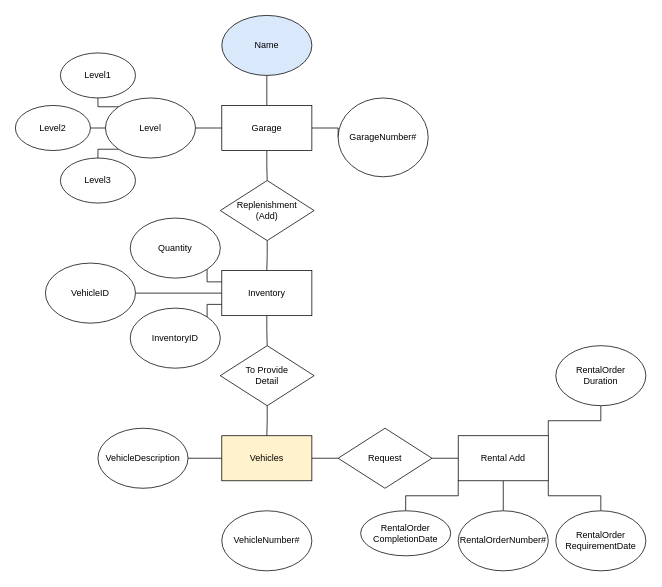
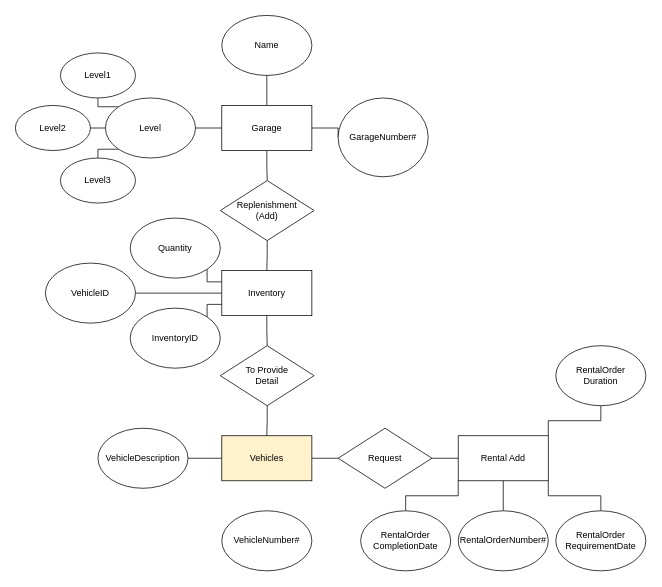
  <mxCell id="0" />
  <mxCell id="1" parent="0" />
  <mxCell id="2" style="edgeStyle=orthogonalEdgeStyle;rounded=0;orthogonalLoop=1;jettySize=auto;html=1;exitX=0;exitY=0.5;exitDx=0;exitDy=0;entryX=1;entryY=0.5;entryDx=0;entryDy=0;endArrow=none;endFill=0;" edge="1" parent="1" source="6" target="11"><mxGeometry relative="1" as="geometry" /></mxCell>
  <mxCell id="3" style="edgeStyle=orthogonalEdgeStyle;rounded=0;orthogonalLoop=1;jettySize=auto;html=1;exitX=0.5;exitY=0;exitDx=0;exitDy=0;entryX=0.5;entryY=1;entryDx=0;entryDy=0;endArrow=none;endFill=0;" edge="1" parent="1" source="6" target="7"><mxGeometry relative="1" as="geometry" /></mxCell>
  <mxCell id="4" style="edgeStyle=orthogonalEdgeStyle;rounded=0;orthogonalLoop=1;jettySize=auto;html=1;exitX=1;exitY=0.5;exitDx=0;exitDy=0;entryX=0;entryY=0.5;entryDx=0;entryDy=0;endArrow=none;endFill=0;" edge="1" parent="1" source="6" target="15"><mxGeometry relative="1" as="geometry" /></mxCell>
  <mxCell id="5" style="edgeStyle=orthogonalEdgeStyle;rounded=0;orthogonalLoop=1;jettySize=auto;html=1;exitX=0.5;exitY=1;exitDx=0;exitDy=0;entryX=0.5;entryY=0;entryDx=0;entryDy=0;endArrow=none;endFill=0;" edge="1" parent="1" source="6" target="17"><mxGeometry relative="1" as="geometry" /></mxCell>
  <mxCell id="6" value="Garage" style="rounded=0;whiteSpace=wrap;html=1;" vertex="1" parent="1"><mxGeometry x="295" y="140" width="120" height="60" as="geometry" /></mxCell>
- <mxCell id="7" value="Name" style="ellipse;whiteSpace=wrap;html=1;fillColor=#dae8fc;" vertex="1" parent="1"><mxGeometry x="295" y="20" width="120" height="80" as="geometry" /></mxCell>
+ <mxCell id="7" value="Name" style="ellipse;whiteSpace=wrap;html=1;" vertex="1" parent="1"><mxGeometry x="295" y="20" width="120" height="80" as="geometry" /></mxCell>
  <mxCell id="8" style="edgeStyle=orthogonalEdgeStyle;rounded=0;orthogonalLoop=1;jettySize=auto;html=1;exitX=0;exitY=0.5;exitDx=0;exitDy=0;entryX=1;entryY=0.5;entryDx=0;entryDy=0;endArrow=none;endFill=0;" edge="1" parent="1" source="11" target="12"><mxGeometry relative="1" as="geometry" /></mxCell>
  <mxCell id="9" style="edgeStyle=orthogonalEdgeStyle;rounded=0;orthogonalLoop=1;jettySize=auto;html=1;exitX=0;exitY=0;exitDx=0;exitDy=0;entryX=0.5;entryY=1;entryDx=0;entryDy=0;endArrow=none;endFill=0;" edge="1" parent="1" source="11" target="14"><mxGeometry relative="1" as="geometry" /></mxCell>
  <mxCell id="10" style="edgeStyle=orthogonalEdgeStyle;rounded=0;orthogonalLoop=1;jettySize=auto;html=1;exitX=0;exitY=1;exitDx=0;exitDy=0;entryX=0.5;entryY=0;entryDx=0;entryDy=0;endArrow=none;endFill=0;" edge="1" parent="1" source="11" target="13"><mxGeometry relative="1" as="geometry" /></mxCell>
  <mxCell id="11" value="Level" style="ellipse;whiteSpace=wrap;html=1;" vertex="1" parent="1"><mxGeometry x="140" y="130" width="120" height="80" as="geometry" /></mxCell>
  <mxCell id="12" value="Level2" style="ellipse;whiteSpace=wrap;html=1;" vertex="1" parent="1"><mxGeometry x="20" y="140" width="100" height="60" as="geometry" /></mxCell>
  <mxCell id="13" value="Level3" style="ellipse;whiteSpace=wrap;html=1;" vertex="1" parent="1"><mxGeometry x="80" y="210" width="100" height="60" as="geometry" /></mxCell>
  <mxCell id="14" value="Level1" style="ellipse;whiteSpace=wrap;html=1;" vertex="1" parent="1"><mxGeometry x="80" y="70" width="100" height="60" as="geometry" /></mxCell>
  <mxCell id="15" value="GarageNumber#" style="ellipse;whiteSpace=wrap;html=1;" vertex="1" parent="1"><mxGeometry x="450" y="130" width="120" height="105" as="geometry" /></mxCell>
  <mxCell id="16" style="edgeStyle=orthogonalEdgeStyle;rounded=0;orthogonalLoop=1;jettySize=auto;html=1;exitX=0.5;exitY=1;exitDx=0;exitDy=0;entryX=0.5;entryY=0;entryDx=0;entryDy=0;endArrow=none;endFill=0;" edge="1" parent="1" source="17" target="22"><mxGeometry relative="1" as="geometry" /></mxCell>
  <mxCell id="17" value="Replenishment&lt;br&gt;(Add)" style="rhombus;whiteSpace=wrap;html=1;" vertex="1" parent="1"><mxGeometry x="293" y="240" width="125" height="80" as="geometry" /></mxCell>
  <mxCell id="18" style="edgeStyle=orthogonalEdgeStyle;rounded=0;orthogonalLoop=1;jettySize=auto;html=1;exitX=0;exitY=0.5;exitDx=0;exitDy=0;entryX=1;entryY=0.5;entryDx=0;entryDy=0;endArrow=none;endFill=0;" edge="1" parent="1" source="22" target="24"><mxGeometry relative="1" as="geometry" /></mxCell>
  <mxCell id="19" style="edgeStyle=orthogonalEdgeStyle;rounded=0;orthogonalLoop=1;jettySize=auto;html=1;exitX=0;exitY=0.25;exitDx=0;exitDy=0;entryX=1;entryY=1;entryDx=0;entryDy=0;endArrow=none;endFill=0;" edge="1" parent="1" source="22" target="23"><mxGeometry relative="1" as="geometry" /></mxCell>
  <mxCell id="20" style="edgeStyle=orthogonalEdgeStyle;rounded=0;orthogonalLoop=1;jettySize=auto;html=1;exitX=0;exitY=0.75;exitDx=0;exitDy=0;entryX=1;entryY=0;entryDx=0;entryDy=0;endArrow=none;endFill=0;" edge="1" parent="1" source="22" target="25"><mxGeometry relative="1" as="geometry" /></mxCell>
  <mxCell id="21" style="edgeStyle=orthogonalEdgeStyle;rounded=0;orthogonalLoop=1;jettySize=auto;html=1;exitX=0.5;exitY=1;exitDx=0;exitDy=0;entryX=0.5;entryY=0;entryDx=0;entryDy=0;endArrow=none;endFill=0;" edge="1" parent="1" source="22" target="27"><mxGeometry relative="1" as="geometry" /></mxCell>
  <mxCell id="22" value="Inventory" style="rounded=0;whiteSpace=wrap;html=1;" vertex="1" parent="1"><mxGeometry x="295" y="360" width="120" height="60" as="geometry" /></mxCell>
  <mxCell id="23" value="Quantity" style="ellipse;whiteSpace=wrap;html=1;" vertex="1" parent="1"><mxGeometry x="173" y="290" width="120" height="80" as="geometry" /></mxCell>
  <mxCell id="24" value="VehicleID" style="ellipse;whiteSpace=wrap;html=1;" vertex="1" parent="1"><mxGeometry x="60" y="350" width="120" height="80" as="geometry" /></mxCell>
  <mxCell id="25" value="InventoryID" style="ellipse;whiteSpace=wrap;html=1;" vertex="1" parent="1"><mxGeometry x="173" y="410" width="120" height="80" as="geometry" /></mxCell>
  <mxCell id="26" style="edgeStyle=orthogonalEdgeStyle;rounded=0;orthogonalLoop=1;jettySize=auto;html=1;exitX=0.5;exitY=1;exitDx=0;exitDy=0;entryX=0.5;entryY=0;entryDx=0;entryDy=0;endArrow=none;endFill=0;" edge="1" parent="1" source="27" target="30"><mxGeometry relative="1" as="geometry" /></mxCell>
  <mxCell id="27" value="To Provide&lt;br&gt;Detail" style="rhombus;whiteSpace=wrap;html=1;" vertex="1" parent="1"><mxGeometry x="293" y="460" width="125" height="80" as="geometry" /></mxCell>
  <mxCell id="28" style="edgeStyle=orthogonalEdgeStyle;rounded=0;orthogonalLoop=1;jettySize=auto;html=1;exitX=0;exitY=0.5;exitDx=0;exitDy=0;entryX=1;entryY=0.5;entryDx=0;entryDy=0;endArrow=none;endFill=0;" edge="1" parent="1" source="30" target="31"><mxGeometry relative="1" as="geometry" /></mxCell>
  <mxCell id="29" style="edgeStyle=orthogonalEdgeStyle;rounded=0;orthogonalLoop=1;jettySize=auto;html=1;exitX=1;exitY=0.5;exitDx=0;exitDy=0;entryX=0;entryY=0.5;entryDx=0;entryDy=0;endArrow=none;endFill=0;" edge="1" parent="1" source="30" target="34"><mxGeometry relative="1" as="geometry" /></mxCell>
  <mxCell id="30" value="Vehicles" style="rounded=0;whiteSpace=wrap;html=1;fillColor=#fff2cc;" vertex="1" parent="1"><mxGeometry x="295" y="580" width="120" height="60" as="geometry" /></mxCell>
  <mxCell id="31" value="VehicleDescription" style="ellipse;whiteSpace=wrap;html=1;" vertex="1" parent="1"><mxGeometry x="130" y="570" width="120" height="80" as="geometry" /></mxCell>
  <mxCell id="32" value="VehicleNumber#" style="ellipse;whiteSpace=wrap;html=1;" vertex="1" parent="1"><mxGeometry x="295" y="680" width="120" height="80" as="geometry" /></mxCell>
  <mxCell id="33" style="edgeStyle=orthogonalEdgeStyle;rounded=0;orthogonalLoop=1;jettySize=auto;html=1;exitX=1;exitY=0.5;exitDx=0;exitDy=0;entryX=0;entryY=0.5;entryDx=0;entryDy=0;endArrow=none;endFill=0;" edge="1" parent="1" source="34" target="39"><mxGeometry relative="1" as="geometry" /></mxCell>
  <mxCell id="34" value="Request" style="rhombus;whiteSpace=wrap;html=1;" vertex="1" parent="1"><mxGeometry x="450" y="570" width="125" height="80" as="geometry" /></mxCell>
  <mxCell id="35" style="edgeStyle=orthogonalEdgeStyle;rounded=0;orthogonalLoop=1;jettySize=auto;html=1;exitX=0;exitY=1;exitDx=0;exitDy=0;entryX=0.5;entryY=0;entryDx=0;entryDy=0;endArrow=none;endFill=0;" edge="1" parent="1" source="39" target="41"><mxGeometry relative="1" as="geometry" /></mxCell>
  <mxCell id="36" style="edgeStyle=orthogonalEdgeStyle;rounded=0;orthogonalLoop=1;jettySize=auto;html=1;exitX=0.5;exitY=1;exitDx=0;exitDy=0;entryX=0.5;entryY=0;entryDx=0;entryDy=0;endArrow=none;endFill=0;" edge="1" parent="1" source="39" target="40"><mxGeometry relative="1" as="geometry" /></mxCell>
  <mxCell id="37" style="edgeStyle=orthogonalEdgeStyle;rounded=0;orthogonalLoop=1;jettySize=auto;html=1;exitX=1;exitY=1;exitDx=0;exitDy=0;entryX=0.5;entryY=0;entryDx=0;entryDy=0;endArrow=none;endFill=0;" edge="1" parent="1" source="39" target="42"><mxGeometry relative="1" as="geometry" /></mxCell>
  <mxCell id="38" style="edgeStyle=orthogonalEdgeStyle;rounded=0;orthogonalLoop=1;jettySize=auto;html=1;exitX=1;exitY=0;exitDx=0;exitDy=0;entryX=0.5;entryY=1;entryDx=0;entryDy=0;endArrow=none;endFill=0;" edge="1" parent="1" source="39" target="43"><mxGeometry relative="1" as="geometry" /></mxCell>
  <mxCell id="39" value="Rental Add" style="rounded=0;whiteSpace=wrap;html=1;" vertex="1" parent="1"><mxGeometry x="610" y="580" width="120" height="60" as="geometry" /></mxCell>
  <mxCell id="40" value="RentalOrderNumber#" style="ellipse;whiteSpace=wrap;html=1;" vertex="1" parent="1"><mxGeometry x="610" y="680" width="120" height="80" as="geometry" /></mxCell>
- <mxCell id="41" value="RentalOrder&lt;br&gt;CompletionDate" style="ellipse;whiteSpace=wrap;html=1;" vertex="1" parent="1"><mxGeometry x="480" y="680" width="120" height="60" as="geometry" /></mxCell>
+ <mxCell id="41" value="RentalOrder&lt;br&gt;CompletionDate" style="ellipse;whiteSpace=wrap;html=1;" vertex="1" parent="1"><mxGeometry x="480" y="680" width="120" height="80" as="geometry" /></mxCell>
  <mxCell id="42" value="RentalOrder&lt;br&gt;RequirementDate" style="ellipse;whiteSpace=wrap;html=1;" vertex="1" parent="1"><mxGeometry x="740" y="680" width="120" height="80" as="geometry" /></mxCell>
  <mxCell id="43" value="RentalOrder&lt;br&gt;Duration" style="ellipse;whiteSpace=wrap;html=1;" vertex="1" parent="1"><mxGeometry x="740" y="460" width="120" height="80" as="geometry" /></mxCell>
